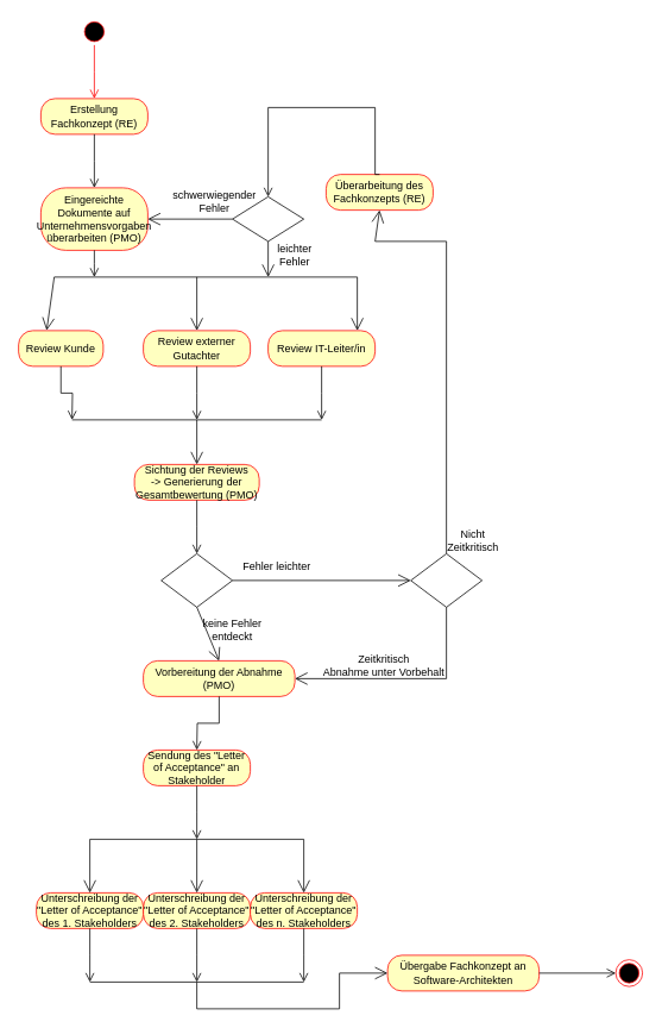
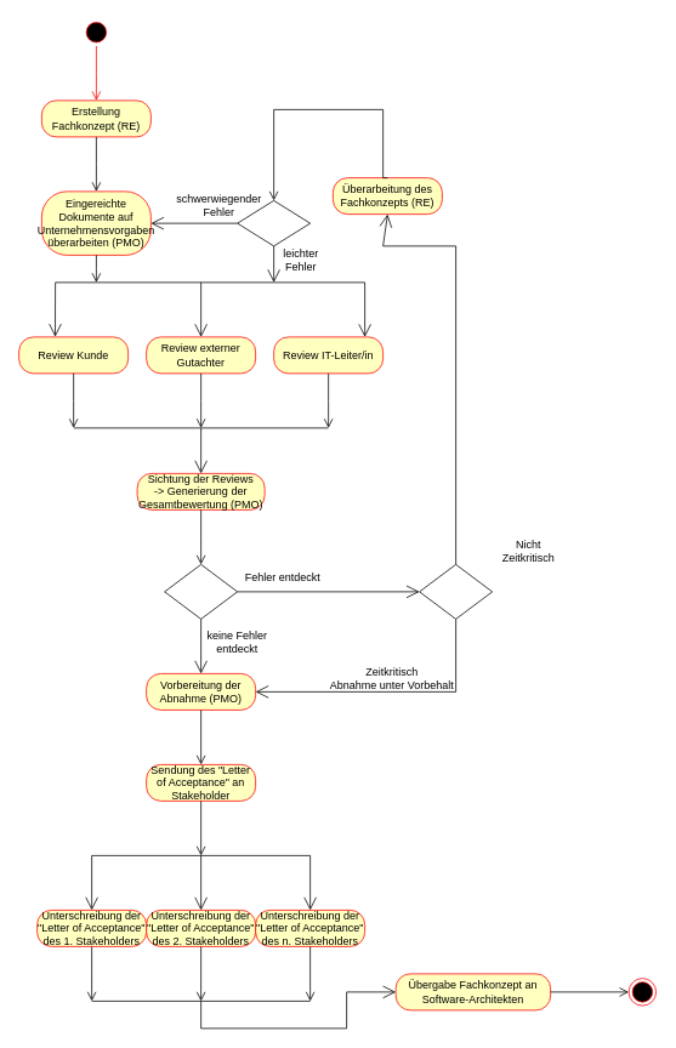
  <mxCell id="0" />
  <mxCell id="1" parent="0" />
  <mxCell id="2" value="" style="ellipse;html=1;shape=startState;fillColor=#000000;strokeColor=#ff0000;" parent="1" vertex="1"><mxGeometry x="90" y="20" width="30" height="30" as="geometry" /></mxCell>
  <mxCell id="3" value="" style="edgeStyle=orthogonalEdgeStyle;html=1;verticalAlign=bottom;endArrow=open;endSize=8;strokeColor=#ff0000;rounded=0;" parent="1" source="2" edge="1"><mxGeometry relative="1" as="geometry"><mxPoint x="105" y="110" as="targetPoint" /></mxGeometry></mxCell>
  <mxCell id="4" value="Erstellung Fachkonzept (RE)" style="rounded=1;whiteSpace=wrap;html=1;arcSize=40;fontColor=#000000;fillColor=#ffffc0;strokeColor=#ff0000;" parent="1" vertex="1"><mxGeometry x="45" y="110" width="120" height="40" as="geometry" /></mxCell>
  <mxCell id="5" value="" style="edgeStyle=orthogonalEdgeStyle;html=1;verticalAlign=bottom;endArrow=open;endSize=8;strokeColor=#000000;rounded=0;" parent="1" source="4" edge="1"><mxGeometry relative="1" as="geometry"><mxPoint x="105" y="210" as="targetPoint" /></mxGeometry></mxCell>
  <mxCell id="6" value="Eingereichte Dokumente auf Unternehmensvorgaben überarbeiten (PMO)" style="rounded=1;whiteSpace=wrap;html=1;arcSize=40;fontColor=#000000;fillColor=#ffffc0;strokeColor=#ff0000;" parent="1" vertex="1"><mxGeometry x="45" y="210" width="120" height="70" as="geometry" /></mxCell>
  <mxCell id="7" value="" style="edgeStyle=orthogonalEdgeStyle;html=1;verticalAlign=bottom;endArrow=open;endSize=8;strokeColor=#000000;rounded=0;" parent="1" source="6" edge="1"><mxGeometry relative="1" as="geometry"><mxPoint x="105" y="310" as="targetPoint" /></mxGeometry></mxCell>
  <mxCell id="8" value="" style="endArrow=open;endFill=1;endSize=12;html=1;rounded=0;entryX=0.332;entryY=-0.006;entryDx=0;entryDy=0;entryPerimeter=0;" parent="1" target="11" edge="1"><mxGeometry width="160" relative="1" as="geometry"><mxPoint x="60" y="310" as="sourcePoint" /><mxPoint x="52" y="370" as="targetPoint" /></mxGeometry></mxCell>
  <mxCell id="9" value="" style="endArrow=open;endFill=1;endSize=12;html=1;rounded=0;" parent="1" edge="1"><mxGeometry width="160" relative="1" as="geometry"><mxPoint x="220" y="310" as="sourcePoint" /><mxPoint x="220" y="370" as="targetPoint" /></mxGeometry></mxCell>
  <mxCell id="10" value="" style="endArrow=open;endFill=1;endSize=12;html=1;rounded=0;" parent="1" edge="1"><mxGeometry width="160" relative="1" as="geometry"><mxPoint x="400" y="310" as="sourcePoint" /><mxPoint x="400" y="370" as="targetPoint" /></mxGeometry></mxCell>
- <mxCell id="11" value="Review Kunde" style="rounded=1;whiteSpace=wrap;html=1;arcSize=40;fontColor=#000000;fillColor=#ffffc0;strokeColor=#ff0000;" parent="1" vertex="1"><mxGeometry x="20" y="370" width="95" height="40" as="geometry" /></mxCell>
+ <mxCell id="11" value="Review Kunde" style="rounded=1;whiteSpace=wrap;html=1;arcSize=40;fontColor=#000000;fillColor=#ffffc0;strokeColor=#ff0000;" parent="1" vertex="1"><mxGeometry y="370" width="120" height="40" as="geometry" x="20" /></mxCell>
  <mxCell id="12" value="" style="edgeStyle=orthogonalEdgeStyle;html=1;verticalAlign=bottom;endArrow=open;endSize=8;strokeColor=#000000;rounded=0;" parent="1" source="11" edge="1"><mxGeometry relative="1" as="geometry"><mxPoint x="80" y="470" as="targetPoint" /></mxGeometry></mxCell>
  <mxCell id="13" value="Review externer Gutachter" style="rounded=1;whiteSpace=wrap;html=1;arcSize=40;fontColor=#000000;fillColor=#ffffc0;strokeColor=#ff0000;" parent="1" vertex="1"><mxGeometry x="160" y="370" width="120" height="40" as="geometry" /></mxCell>
  <mxCell id="14" value="" style="edgeStyle=orthogonalEdgeStyle;html=1;verticalAlign=bottom;endArrow=open;endSize=8;strokeColor=#000000;rounded=0;" parent="1" source="13" edge="1"><mxGeometry relative="1" as="geometry"><mxPoint x="220" y="470" as="targetPoint" /></mxGeometry></mxCell>
  <mxCell id="15" value="Review IT-Leiter/in" style="rounded=1;whiteSpace=wrap;html=1;arcSize=40;fontColor=#000000;fillColor=#ffffc0;strokeColor=#ff0000;" parent="1" vertex="1"><mxGeometry x="300" y="370" width="120" height="40" as="geometry" /></mxCell>
  <mxCell id="16" value="" style="edgeStyle=orthogonalEdgeStyle;html=1;verticalAlign=bottom;endArrow=open;endSize=8;strokeColor=#000000;rounded=0;" parent="1" source="15" edge="1"><mxGeometry relative="1" as="geometry"><mxPoint x="360" y="470" as="targetPoint" /></mxGeometry></mxCell>
  <mxCell id="17" value="" style="endArrow=open;endFill=1;endSize=12;html=1;rounded=0;" parent="1" edge="1"><mxGeometry width="160" relative="1" as="geometry"><mxPoint x="220" y="470" as="sourcePoint" /><mxPoint x="220" y="520" as="targetPoint" /></mxGeometry></mxCell>
  <mxCell id="18" value="Sichtung der Reviews&lt;div&gt;-&amp;gt; Generierung der Gesamtbewertung (PMO)&lt;/div&gt;" style="rounded=1;whiteSpace=wrap;html=1;arcSize=40;fontColor=#000000;fillColor=#ffffc0;strokeColor=#ff0000;" parent="1" vertex="1"><mxGeometry x="150" y="520" width="140" height="40" as="geometry" /></mxCell>
  <mxCell id="19" value="" style="edgeStyle=orthogonalEdgeStyle;html=1;verticalAlign=bottom;endArrow=open;endSize=8;strokeColor=#000000;rounded=0;" parent="1" source="18" edge="1"><mxGeometry relative="1" as="geometry"><mxPoint x="220" y="620" as="targetPoint" /></mxGeometry></mxCell>
- <mxCell id="20" value="Vorbereitung der Abnahme (PMO)" style="rounded=1;whiteSpace=wrap;html=1;arcSize=40;fontColor=#000000;fillColor=#ffffc0;strokeColor=#ff0000;" parent="1" vertex="1"><mxGeometry x="160" y="740" width="170" height="40" as="geometry" /></mxCell>
+ <mxCell id="20" value="Vorbereitung der Abnahme (PMO)" style="rounded=1;whiteSpace=wrap;html=1;arcSize=40;fontColor=#000000;fillColor=#ffffc0;strokeColor=#ff0000;" parent="1" vertex="1"><mxGeometry x="160" y="740" width="120" height="40" as="geometry" /></mxCell>
  <mxCell id="21" value="" style="edgeStyle=orthogonalEdgeStyle;html=1;verticalAlign=bottom;endArrow=open;endSize=8;strokeColor=#000000;rounded=0;" parent="1" source="20" edge="1"><mxGeometry relative="1" as="geometry"><mxPoint x="220" y="840" as="targetPoint" /></mxGeometry></mxCell>
  <mxCell id="22" value="" style="rhombus;whiteSpace=wrap;html=1;" parent="1" vertex="1"><mxGeometry x="180" y="620" width="80" height="60" as="geometry" /></mxCell>
  <mxCell id="23" value="keine Fehler entdeckt" style="text;html=1;align=center;verticalAlign=middle;whiteSpace=wrap;rounded=0;" parent="1" vertex="1"><mxGeometry x="225" y="690" width="70" height="30" as="geometry" /></mxCell>
- <mxCell id="24" value="Fehler leichter" style="text;html=1;align=center;verticalAlign=middle;whiteSpace=wrap;rounded=0;" parent="1" vertex="1"><mxGeometry x="260" y="620" width="100" height="30" as="geometry" /></mxCell>
+ <mxCell id="24" value="Fehler entdeckt" style="text;html=1;align=center;verticalAlign=middle;whiteSpace=wrap;rounded=0;" parent="1" vertex="1"><mxGeometry x="260" y="620" width="100" height="30" as="geometry" /></mxCell>
  <mxCell id="25" value="" style="rhombus;whiteSpace=wrap;html=1;" parent="1" vertex="1"><mxGeometry x="260" y="220" width="80" height="50" as="geometry" /></mxCell>
  <mxCell id="26" value="" style="endArrow=open;endFill=1;endSize=12;html=1;rounded=0;exitX=0.5;exitY=1;exitDx=0;exitDy=0;" parent="1" source="25" edge="1"><mxGeometry width="160" relative="1" as="geometry"><mxPoint x="430" y="290" as="sourcePoint" /><mxPoint x="300" y="310" as="targetPoint" /></mxGeometry></mxCell>
  <mxCell id="27" value="" style="endArrow=open;endFill=1;endSize=12;html=1;rounded=0;entryX=0.5;entryY=0;entryDx=0;entryDy=0;exitX=0.5;exitY=1;exitDx=0;exitDy=0;" parent="1" source="22" target="20" edge="1"><mxGeometry width="160" relative="1" as="geometry"><mxPoint x="180" y="670" as="sourcePoint" /><mxPoint x="340" y="670" as="targetPoint" /></mxGeometry></mxCell>
  <mxCell id="28" value="" style="endArrow=open;endFill=1;endSize=12;html=1;rounded=0;entryX=0.5;entryY=1;entryDx=0;entryDy=0;" parent="1" target="32" edge="1"><mxGeometry width="160" relative="1" as="geometry"><mxPoint x="420" y="270" as="sourcePoint" /><mxPoint x="340" y="250" as="targetPoint" /></mxGeometry></mxCell>
  <mxCell id="29" value="" style="endArrow=none;html=1;rounded=0;" parent="1" edge="1"><mxGeometry width="50" height="50" relative="1" as="geometry"><mxPoint x="500" y="270" as="sourcePoint" /><mxPoint x="420" y="270" as="targetPoint" /></mxGeometry></mxCell>
  <mxCell id="30" value="" style="endArrow=none;html=1;rounded=0;exitX=0.5;exitY=0;exitDx=0;exitDy=0;" parent="1" source="54" edge="1"><mxGeometry width="50" height="50" relative="1" as="geometry"><mxPoint x="500" y="650" as="sourcePoint" /><mxPoint x="500" y="270" as="targetPoint" /></mxGeometry></mxCell>
  <mxCell id="31" value="leichter Fehler" style="text;html=1;align=center;verticalAlign=middle;whiteSpace=wrap;rounded=0;" parent="1" vertex="1"><mxGeometry x="300" y="270" width="60" height="30" as="geometry" /></mxCell>
  <mxCell id="32" value="Überarbeitung des Fachkonzepts (RE)" style="rounded=1;whiteSpace=wrap;html=1;arcSize=40;fontColor=#000000;fillColor=#ffffc0;strokeColor=#ff0000;" parent="1" vertex="1"><mxGeometry x="365" y="195" width="120" height="40" as="geometry" /></mxCell>
  <mxCell id="33" value="" style="edgeStyle=orthogonalEdgeStyle;html=1;verticalAlign=bottom;endArrow=open;endSize=8;strokeColor=#000000;rounded=0;entryX=0.5;entryY=0;entryDx=0;entryDy=0;exitX=0.5;exitY=0;exitDx=0;exitDy=0;" parent="1" source="32" target="25" edge="1"><mxGeometry relative="1" as="geometry"><mxPoint x="370" y="150" as="targetPoint" /><mxPoint x="430" y="180" as="sourcePoint" /><Array as="points"><mxPoint x="420" y="120" /><mxPoint x="300" y="120" /></Array></mxGeometry></mxCell>
  <mxCell id="34" value="" style="endArrow=open;endFill=1;endSize=12;html=1;rounded=0;entryX=1;entryY=0.5;entryDx=0;entryDy=0;exitX=0;exitY=0.5;exitDx=0;exitDy=0;" parent="1" source="25" target="6" edge="1"><mxGeometry width="160" relative="1" as="geometry"><mxPoint x="180" y="130" as="sourcePoint" /><mxPoint x="180" y="70" as="targetPoint" /></mxGeometry></mxCell>
  <mxCell id="35" value="schwerwiegender Fehler" style="text;html=1;align=center;verticalAlign=middle;whiteSpace=wrap;rounded=0;" parent="1" vertex="1"><mxGeometry x="210" y="210" width="60" height="30" as="geometry" /></mxCell>
  <mxCell id="36" value="" style="endArrow=none;html=1;rounded=0;" parent="1" edge="1"><mxGeometry width="50" height="50" relative="1" as="geometry"><mxPoint x="80" y="470" as="sourcePoint" /><mxPoint x="360" y="470" as="targetPoint" /></mxGeometry></mxCell>
  <mxCell id="37" value="" style="endArrow=none;html=1;rounded=0;" parent="1" edge="1"><mxGeometry width="50" height="50" relative="1" as="geometry"><mxPoint x="60" y="310" as="sourcePoint" /><mxPoint x="400" y="310" as="targetPoint" /></mxGeometry></mxCell>
  <mxCell id="38" value="Sendung des &quot;Letter of Acceptance&quot; an Stakeholder" style="rounded=1;whiteSpace=wrap;html=1;arcSize=40;fontColor=#000000;fillColor=#ffffc0;strokeColor=#ff0000;" parent="1" vertex="1"><mxGeometry x="160" y="840" width="120" height="40" as="geometry" /></mxCell>
  <mxCell id="39" value="" style="edgeStyle=orthogonalEdgeStyle;html=1;verticalAlign=bottom;endArrow=open;endSize=8;strokeColor=#000000;rounded=0;" parent="1" source="38" edge="1"><mxGeometry relative="1" as="geometry"><mxPoint x="220" y="940" as="targetPoint" /></mxGeometry></mxCell>
  <mxCell id="40" value="Unterschreibung der &quot;Letter of Acceptance&quot; des 1. Stakeholders" style="rounded=1;whiteSpace=wrap;html=1;arcSize=40;fontColor=#000000;fillColor=#ffffc0;strokeColor=#ff0000;" parent="1" vertex="1"><mxGeometry x="40" y="1000" width="120" height="40" as="geometry" /></mxCell>
  <mxCell id="41" value="" style="edgeStyle=orthogonalEdgeStyle;html=1;verticalAlign=bottom;endArrow=open;endSize=8;strokeColor=#000000;rounded=0;" parent="1" source="40" edge="1"><mxGeometry relative="1" as="geometry"><mxPoint x="100" y="1100" as="targetPoint" /></mxGeometry></mxCell>
  <mxCell id="42" value="Unterschreibung der &quot;Letter of Acceptance&quot; des 2. Stakeholders" style="rounded=1;whiteSpace=wrap;html=1;arcSize=40;fontColor=#000000;fillColor=#ffffc0;strokeColor=#ff0000;" parent="1" vertex="1"><mxGeometry x="160" y="1000" width="120" height="40" as="geometry" /></mxCell>
  <mxCell id="43" value="" style="edgeStyle=orthogonalEdgeStyle;html=1;verticalAlign=bottom;endArrow=open;endSize=8;strokeColor=#000000;rounded=0;" parent="1" source="42" edge="1"><mxGeometry relative="1" as="geometry"><mxPoint x="220" y="1100" as="targetPoint" /></mxGeometry></mxCell>
  <mxCell id="44" value="Unterschreibung der &quot;Letter of Acceptance&quot; des n. Stakeholders" style="rounded=1;whiteSpace=wrap;html=1;arcSize=40;fontColor=#000000;fillColor=#ffffc0;strokeColor=#ff0000;" parent="1" vertex="1"><mxGeometry x="280" y="1000" width="120" height="40" as="geometry" /></mxCell>
  <mxCell id="45" value="" style="edgeStyle=orthogonalEdgeStyle;html=1;verticalAlign=bottom;endArrow=open;endSize=8;strokeColor=#000000;rounded=0;" parent="1" source="44" edge="1"><mxGeometry relative="1" as="geometry"><mxPoint x="340" y="1100" as="targetPoint" /></mxGeometry></mxCell>
  <mxCell id="46" value="" style="endArrow=none;html=1;rounded=0;" parent="1" edge="1"><mxGeometry width="50" height="50" relative="1" as="geometry"><mxPoint x="100" y="940" as="sourcePoint" /><mxPoint x="340" y="940" as="targetPoint" /></mxGeometry></mxCell>
  <mxCell id="47" value="" style="endArrow=open;endFill=1;endSize=12;html=1;rounded=0;entryX=0.5;entryY=0;entryDx=0;entryDy=0;" parent="1" target="44" edge="1"><mxGeometry width="160" relative="1" as="geometry"><mxPoint x="340" y="940" as="sourcePoint" /><mxPoint x="330" y="980" as="targetPoint" /></mxGeometry></mxCell>
  <mxCell id="48" value="" style="endArrow=open;endFill=1;endSize=12;html=1;rounded=0;entryX=0.5;entryY=0;entryDx=0;entryDy=0;" parent="1" target="42" edge="1"><mxGeometry width="160" relative="1" as="geometry"><mxPoint x="220" y="940" as="sourcePoint" /><mxPoint x="330" y="980" as="targetPoint" /></mxGeometry></mxCell>
  <mxCell id="49" value="" style="endArrow=open;endFill=1;endSize=12;html=1;rounded=0;entryX=0.5;entryY=0;entryDx=0;entryDy=0;" parent="1" target="40" edge="1"><mxGeometry width="160" relative="1" as="geometry"><mxPoint x="100" y="940" as="sourcePoint" /><mxPoint x="330" y="980" as="targetPoint" /></mxGeometry></mxCell>
  <mxCell id="50" value="" style="endArrow=none;html=1;rounded=0;" parent="1" edge="1"><mxGeometry width="50" height="50" relative="1" as="geometry"><mxPoint x="100" y="1100" as="sourcePoint" /><mxPoint x="340" y="1100" as="targetPoint" /></mxGeometry></mxCell>
  <mxCell id="51" value="Übergabe Fachkonzept an Software-Architekten" style="rounded=1;whiteSpace=wrap;html=1;arcSize=40;fontColor=#000000;fillColor=#ffffc0;strokeColor=#ff0000;" parent="1" vertex="1"><mxGeometry x="434" y="1070" width="170" height="40" as="geometry" /></mxCell>
  <mxCell id="52" value="" style="edgeStyle=orthogonalEdgeStyle;html=1;verticalAlign=bottom;endArrow=open;endSize=8;strokeColor=#000000;rounded=0;entryX=0;entryY=0.5;entryDx=0;entryDy=0;" parent="1" source="51" edge="1" target="53"><mxGeometry relative="1" as="geometry"><mxPoint x="220" y="1250" as="targetPoint" /></mxGeometry></mxCell>
  <mxCell id="53" value="" style="ellipse;html=1;shape=endState;fillColor=#000000;strokeColor=#ff0000;" parent="1" vertex="1"><mxGeometry x="690" y="1075" width="30" height="30" as="geometry" /></mxCell>
  <mxCell id="54" value="" style="rhombus;whiteSpace=wrap;html=1;" parent="1" vertex="1"><mxGeometry x="460" y="620" width="80" height="60" as="geometry" /></mxCell>
- <mxCell id="55" value="Nicht Zeitkritisch" style="text;html=1;align=center;verticalAlign=middle;whiteSpace=wrap;rounded=0;" parent="1" vertex="1"><mxGeometry x="500" y="590" width="60" height="30" as="geometry" /></mxCell>
+ <mxCell id="55" value="Nicht Zeitkritisch" style="text;html=1;align=center;verticalAlign=middle;whiteSpace=wrap;rounded=0;" parent="1" vertex="1"><mxGeometry x="550" y="590" width="60" height="30" as="geometry" /></mxCell>
  <mxCell id="56" value="" style="endArrow=open;endFill=1;endSize=12;html=1;rounded=0;entryX=1;entryY=0.5;entryDx=0;entryDy=0;" parent="1" target="20" edge="1"><mxGeometry width="160" relative="1" as="geometry"><mxPoint x="500" y="760" as="sourcePoint" /><mxPoint x="480" y="710" as="targetPoint" /></mxGeometry></mxCell>
  <mxCell id="57" value="" style="endArrow=none;html=1;rounded=0;entryX=0.5;entryY=1;entryDx=0;entryDy=0;" parent="1" target="54" edge="1"><mxGeometry width="50" height="50" relative="1" as="geometry"><mxPoint x="500" y="760" as="sourcePoint" /><mxPoint x="430" y="680" as="targetPoint" /></mxGeometry></mxCell>
  <mxCell id="58" value="Zeitkritisch&lt;div&gt;Abnahme unter Vorbehalt&lt;/div&gt;" style="text;html=1;align=center;verticalAlign=middle;whiteSpace=wrap;rounded=0;" parent="1" vertex="1"><mxGeometry x="360" y="730" width="140" height="30" as="geometry" /></mxCell>
  <mxCell id="59" value="" style="endArrow=open;endFill=1;endSize=12;html=1;rounded=0;exitX=1;exitY=0.5;exitDx=0;exitDy=0;entryX=0;entryY=0.5;entryDx=0;entryDy=0;" parent="1" source="22" target="54" edge="1"><mxGeometry width="160" relative="1" as="geometry"><mxPoint x="320" y="570" as="sourcePoint" /><mxPoint x="480" y="570" as="targetPoint" /></mxGeometry></mxCell>
  <mxCell id="60" value="" style="endArrow=open;endFill=1;endSize=12;html=1;rounded=0;entryX=0;entryY=0.5;entryDx=0;entryDy=0;" edge="1" parent="1" target="51"><mxGeometry width="160" relative="1" as="geometry"><mxPoint x="220" y="1100" as="sourcePoint" /><mxPoint x="450" y="1120" as="targetPoint" /><Array as="points"><mxPoint x="220" y="1130" /><mxPoint x="380" y="1130" /><mxPoint x="380" y="1090" /></Array></mxGeometry></mxCell>
